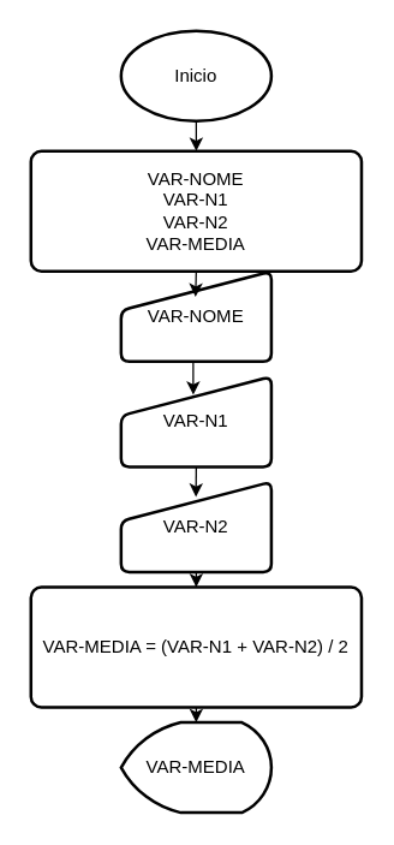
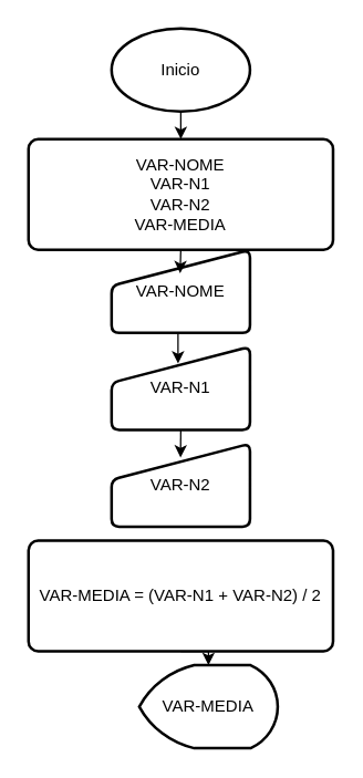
  <mxCell id="0" />
  <mxCell id="1" parent="0" />
  <mxCell id="2" style="edgeStyle=orthogonalEdgeStyle;rounded=0;orthogonalLoop=1;jettySize=auto;html=1;exitX=0.5;exitY=1;exitDx=0;exitDy=0;exitPerimeter=0;entryX=0.5;entryY=0;entryDx=0;entryDy=0;" edge="1" parent="1" source="3" target="4"><mxGeometry relative="1" as="geometry" /></mxCell>
  <mxCell id="3" value="Inicio" style="strokeWidth=2;html=1;shape=mxgraph.flowchart.start_1;whiteSpace=wrap;" vertex="1" parent="1"><mxGeometry x="80" y="20" width="100" height="60" as="geometry" /></mxCell>
  <mxCell id="4" value="VAR-NOME&lt;div&gt;VAR-N1&lt;/div&gt;&lt;div&gt;VAR-N2&lt;/div&gt;&lt;div&gt;VAR-MEDIA&lt;/div&gt;" style="rounded=1;whiteSpace=wrap;html=1;absoluteArcSize=1;arcSize=14;strokeWidth=2;" vertex="1" parent="1"><mxGeometry x="20" y="100" width="220" height="80" as="geometry" /></mxCell>
  <mxCell id="5" value="VAR-NOME" style="html=1;strokeWidth=2;shape=manualInput;whiteSpace=wrap;rounded=1;size=26;arcSize=11;" vertex="1" parent="1"><mxGeometry x="80" y="180" width="100" height="60" as="geometry" /></mxCell>
  <mxCell id="6" value="VAR-N1" style="html=1;strokeWidth=2;shape=manualInput;whiteSpace=wrap;rounded=1;size=26;arcSize=11;" vertex="1" parent="1"><mxGeometry x="80" y="250" width="100" height="60" as="geometry" /></mxCell>
- <mxCell id="7" style="edgeStyle=orthogonalEdgeStyle;rounded=0;orthogonalLoop=1;jettySize=auto;html=1;exitX=0.5;exitY=1;exitDx=0;exitDy=0;" edge="1" parent="1" source="8" target="9"><mxGeometry relative="1" as="geometry" /></mxCell>
  <mxCell id="8" value="VAR-N2" style="html=1;strokeWidth=2;shape=manualInput;whiteSpace=wrap;rounded=1;size=26;arcSize=11;" vertex="1" parent="1"><mxGeometry x="80" y="320" width="100" height="60" as="geometry" /></mxCell>
  <mxCell id="9" value="VAR-MEDIA = (VAR-N1 + VAR-N2) / 2" style="rounded=1;whiteSpace=wrap;html=1;absoluteArcSize=1;arcSize=14;strokeWidth=2;" vertex="1" parent="1"><mxGeometry x="20" y="390" width="220" height="80" as="geometry" /></mxCell>
- <mxCell id="10" value="VAR-MEDIA" style="strokeWidth=2;html=1;shape=mxgraph.flowchart.display;whiteSpace=wrap;" vertex="1" parent="1"><mxGeometry x="80" y="480" width="100" height="60" as="geometry" /></mxCell>
+ <mxCell id="10" value="VAR-MEDIA" style="strokeWidth=2;html=1;shape=mxgraph.flowchart.display;whiteSpace=wrap;" vertex="1" parent="1"><mxGeometry x="100" y="480" width="100" height="60" as="geometry" /></mxCell>
  <mxCell id="11" style="edgeStyle=orthogonalEdgeStyle;rounded=0;orthogonalLoop=1;jettySize=auto;html=1;exitX=0.5;exitY=1;exitDx=0;exitDy=0;entryX=0.5;entryY=0;entryDx=0;entryDy=0;entryPerimeter=0;" edge="1" parent="1" source="9" target="10"><mxGeometry relative="1" as="geometry" /></mxCell>
  <mxCell id="12" style="edgeStyle=orthogonalEdgeStyle;rounded=0;orthogonalLoop=1;jettySize=auto;html=1;exitX=0.5;exitY=1;exitDx=0;exitDy=0;entryX=0.495;entryY=0.282;entryDx=0;entryDy=0;entryPerimeter=0;" edge="1" parent="1" source="4" target="5"><mxGeometry relative="1" as="geometry" /></mxCell>
  <mxCell id="13" style="edgeStyle=orthogonalEdgeStyle;rounded=0;orthogonalLoop=1;jettySize=auto;html=1;exitX=0.5;exitY=1;exitDx=0;exitDy=0;entryX=0.48;entryY=0.201;entryDx=0;entryDy=0;entryPerimeter=0;" edge="1" parent="1" source="5" target="6"><mxGeometry relative="1" as="geometry" /></mxCell>
  <mxCell id="14" style="edgeStyle=orthogonalEdgeStyle;rounded=0;orthogonalLoop=1;jettySize=auto;html=1;exitX=0.5;exitY=1;exitDx=0;exitDy=0;entryX=0.498;entryY=0.167;entryDx=0;entryDy=0;entryPerimeter=0;" edge="1" parent="1" source="6" target="8"><mxGeometry relative="1" as="geometry" /></mxCell>
